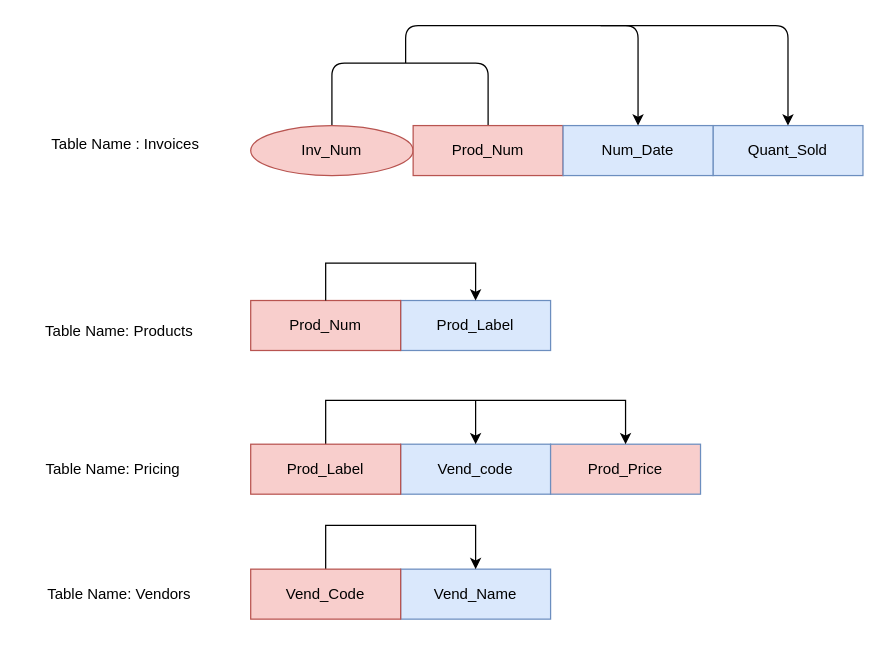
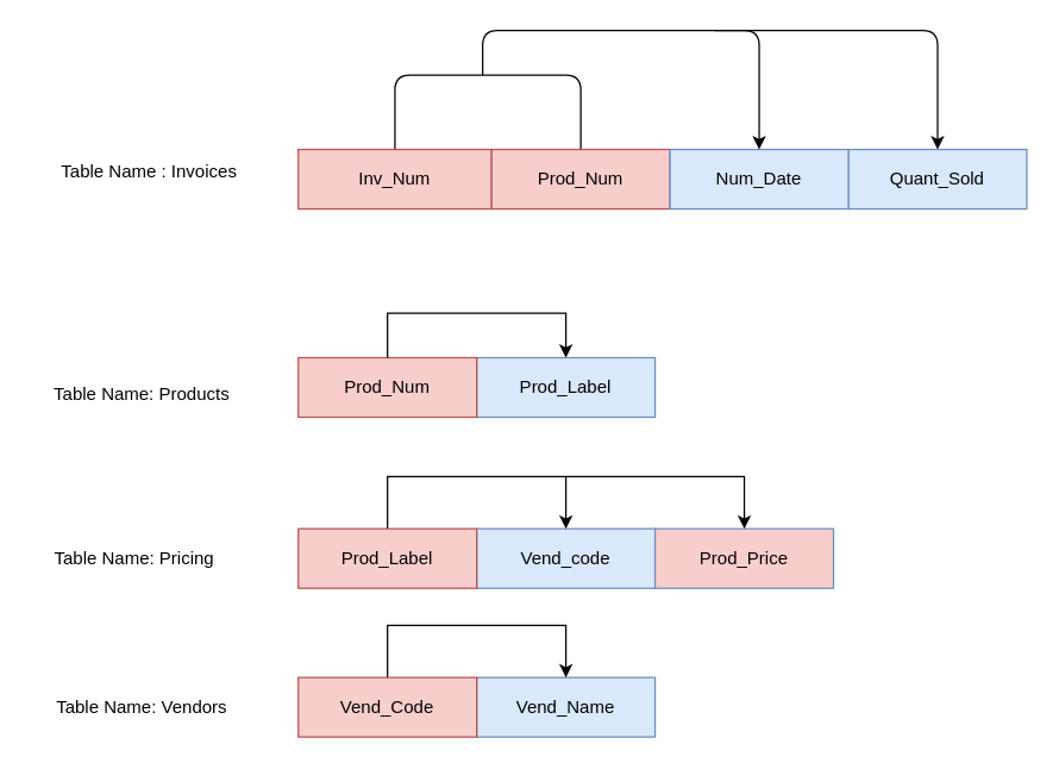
  <mxCell id="0" />
  <mxCell id="1" parent="0" />
  <mxCell id="2" style="edgeStyle=orthogonalEdgeStyle;orthogonalLoop=1;jettySize=auto;html=1;exitX=0.5;exitY=0;exitDx=0;exitDy=0;entryX=0.5;entryY=0;entryDx=0;entryDy=0;rounded=1;strokeColor=default;endArrow=none;endFill=0;" edge="1" parent="1" source="3" target="4"><mxGeometry relative="1" as="geometry"><Array as="points"><mxPoint x="265" y="50" /><mxPoint x="390" y="50" /></Array></mxGeometry></mxCell>
- <mxCell id="3" value="Inv_Num" style="ellipse;whiteSpace=wrap;html=1;fillColor=#f8cecc;strokeColor=#b85450;" vertex="1" parent="1"><mxGeometry x="200" y="100" width="130" height="40" as="geometry" /></mxCell>
+ <mxCell id="3" value="Inv_Num" style="rounded=0;whiteSpace=wrap;html=1;fillColor=#f8cecc;strokeColor=#b85450;" vertex="1" parent="1"><mxGeometry x="200" y="100" width="130" height="40" as="geometry" /></mxCell>
  <mxCell id="4" value="Prod_Num" style="rounded=0;whiteSpace=wrap;html=1;fillColor=#f8cecc;strokeColor=#b85450;" vertex="1" parent="1"><mxGeometry x="330" y="100" width="120" height="40" as="geometry" /></mxCell>
  <mxCell id="5" value="Quant_Sold" style="rounded=0;whiteSpace=wrap;html=1;fillColor=#dae8fc;strokeColor=#6c8ebf;" vertex="1" parent="1"><mxGeometry x="570" y="100" width="120" height="40" as="geometry" /></mxCell>
  <mxCell id="6" value="Num_Date" style="rounded=0;whiteSpace=wrap;html=1;fillColor=#dae8fc;strokeColor=#6c8ebf;" vertex="1" parent="1"><mxGeometry x="450" y="100" width="120" height="40" as="geometry" /></mxCell>
  <mxCell id="7" value="Table Name : Invoices" style="text;html=1;strokeColor=none;fillColor=none;align=center;verticalAlign=middle;whiteSpace=wrap;rounded=0;" vertex="1" parent="1"><mxGeometry x="20" y="100" width="160" height="30" as="geometry" /></mxCell>
  <mxCell id="8" value="Prod_Label" style="rounded=0;whiteSpace=wrap;html=1;fillColor=#dae8fc;strokeColor=#6c8ebf;" vertex="1" parent="1"><mxGeometry x="320" y="240" width="120" height="40" as="geometry" /></mxCell>
  <mxCell id="9" value="Prod_Num" style="rounded=0;whiteSpace=wrap;html=1;fillColor=#f8cecc;strokeColor=#b85450;" vertex="1" parent="1"><mxGeometry x="200" y="240" width="120" height="40" as="geometry" /></mxCell>
  <mxCell id="10" value="Table Name: Products" style="text;html=1;strokeColor=none;fillColor=none;align=center;verticalAlign=middle;whiteSpace=wrap;rounded=0;" vertex="1" parent="1"><mxGeometry x="30" y="250" width="130" height="30" as="geometry" /></mxCell>
  <mxCell id="11" value="" style="endArrow=classic;html=1;rounded=1;strokeColor=default;entryX=0.5;entryY=0;entryDx=0;entryDy=0;endFill=1;" edge="1" parent="1" target="6"><mxGeometry width="50" height="50" relative="1" as="geometry"><mxPoint x="324" y="50" as="sourcePoint" /><mxPoint x="520" y="0" as="targetPoint" /><Array as="points"><mxPoint x="324" y="20" /><mxPoint x="510" y="20" /></Array></mxGeometry></mxCell>
  <mxCell id="12" value="" style="endArrow=classic;html=1;rounded=1;strokeColor=default;entryX=0.5;entryY=0;entryDx=0;entryDy=0;endFill=1;" edge="1" parent="1" target="5"><mxGeometry width="50" height="50" relative="1" as="geometry"><mxPoint x="480" y="20" as="sourcePoint" /><mxPoint x="350" y="260" as="targetPoint" /><Array as="points"><mxPoint x="630" y="20" /></Array></mxGeometry></mxCell>
  <mxCell id="13" value="" style="endArrow=classic;html=1;rounded=0;strokeColor=default;entryX=0.5;entryY=0;entryDx=0;entryDy=0;exitX=0.5;exitY=0;exitDx=0;exitDy=0;" edge="1" parent="1" source="9" target="8"><mxGeometry width="50" height="50" relative="1" as="geometry"><mxPoint x="260" y="180" as="sourcePoint" /><mxPoint x="400" y="170" as="targetPoint" /><Array as="points"><mxPoint x="260" y="210" /><mxPoint x="380" y="210" /></Array></mxGeometry></mxCell>
  <mxCell id="14" value="Vend_Name" style="rounded=0;whiteSpace=wrap;html=1;fillColor=#dae8fc;strokeColor=#6c8ebf;" vertex="1" parent="1"><mxGeometry x="320" y="455" width="120" height="40" as="geometry" /></mxCell>
  <mxCell id="15" style="edgeStyle=orthogonalEdgeStyle;rounded=0;orthogonalLoop=1;jettySize=auto;html=1;exitX=0.5;exitY=0;exitDx=0;exitDy=0;entryX=0.5;entryY=0;entryDx=0;entryDy=0;endArrow=classic;endFill=1;strokeColor=default;" edge="1" parent="1" source="16" target="14"><mxGeometry relative="1" as="geometry"><Array as="points"><mxPoint x="260" y="420" /><mxPoint x="380" y="420" /></Array></mxGeometry></mxCell>
  <mxCell id="16" value="Vend_Code" style="rounded=0;whiteSpace=wrap;html=1;fillColor=#f8cecc;strokeColor=#b85450;" vertex="1" parent="1"><mxGeometry x="200" y="455" width="120" height="40" as="geometry" /></mxCell>
  <mxCell id="17" value="Table Name: Vendors" style="text;html=1;strokeColor=none;fillColor=none;align=center;verticalAlign=middle;whiteSpace=wrap;rounded=0;" vertex="1" parent="1"><mxGeometry x="25" y="460" width="140" height="30" as="geometry" /></mxCell>
  <mxCell id="18" value="Vend_code" style="rounded=0;whiteSpace=wrap;html=1;fillColor=#dae8fc;strokeColor=#6c8ebf;" vertex="1" parent="1"><mxGeometry x="320" y="355" width="120" height="40" as="geometry" /></mxCell>
  <mxCell id="19" value="Prod_Price" style="rounded=0;whiteSpace=wrap;html=1;fillColor=#f8cecc;strokeColor=#6c8ebf;" vertex="1" parent="1"><mxGeometry x="440" y="355" width="120" height="40" as="geometry" /></mxCell>
  <mxCell id="20" style="edgeStyle=orthogonalEdgeStyle;rounded=0;orthogonalLoop=1;jettySize=auto;html=1;exitX=0.5;exitY=0;exitDx=0;exitDy=0;entryX=0.5;entryY=0;entryDx=0;entryDy=0;endArrow=classic;endFill=1;strokeColor=default;" edge="1" parent="1" source="21" target="19"><mxGeometry relative="1" as="geometry"><Array as="points"><mxPoint x="260" y="320" /><mxPoint x="500" y="320" /></Array></mxGeometry></mxCell>
  <mxCell id="21" value="Prod_Label" style="rounded=0;whiteSpace=wrap;html=1;fillColor=#f8cecc;strokeColor=#b85450;" vertex="1" parent="1"><mxGeometry x="200" y="355" width="120" height="40" as="geometry" /></mxCell>
  <mxCell id="22" value="Table Name: Pricing" style="text;html=1;strokeColor=none;fillColor=none;align=center;verticalAlign=middle;whiteSpace=wrap;rounded=0;" vertex="1" parent="1"><mxGeometry x="30" y="360" width="120" height="30" as="geometry" /></mxCell>
  <mxCell id="23" value="" style="endArrow=classic;html=1;rounded=0;strokeColor=default;entryX=0.5;entryY=0;entryDx=0;entryDy=0;" edge="1" parent="1" target="18"><mxGeometry width="50" height="50" relative="1" as="geometry"><mxPoint x="380" y="320" as="sourcePoint" /><mxPoint x="380" y="350" as="targetPoint" /></mxGeometry></mxCell>
